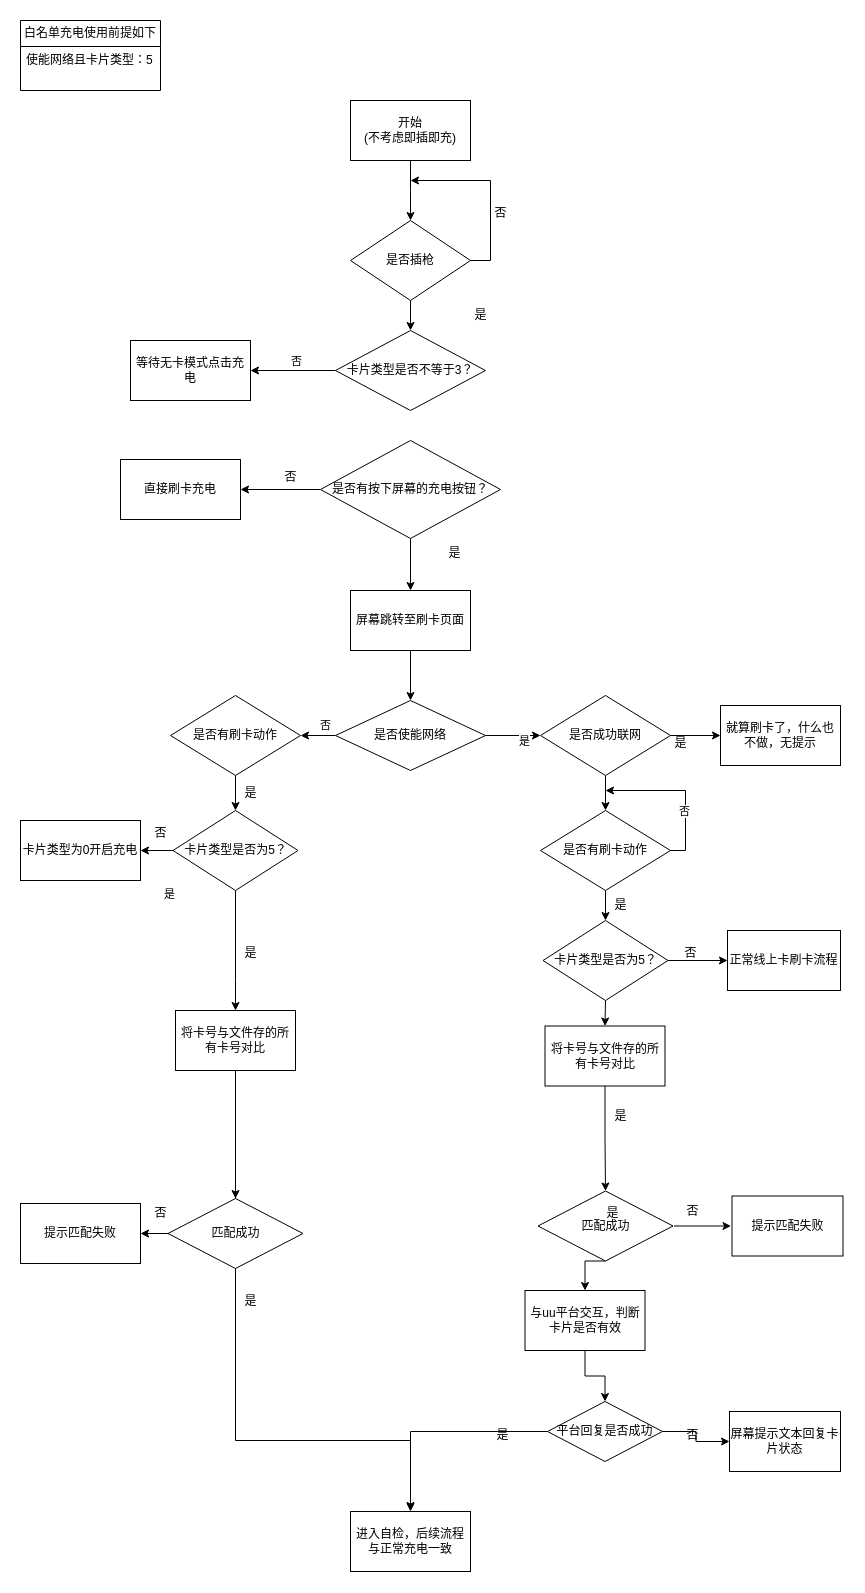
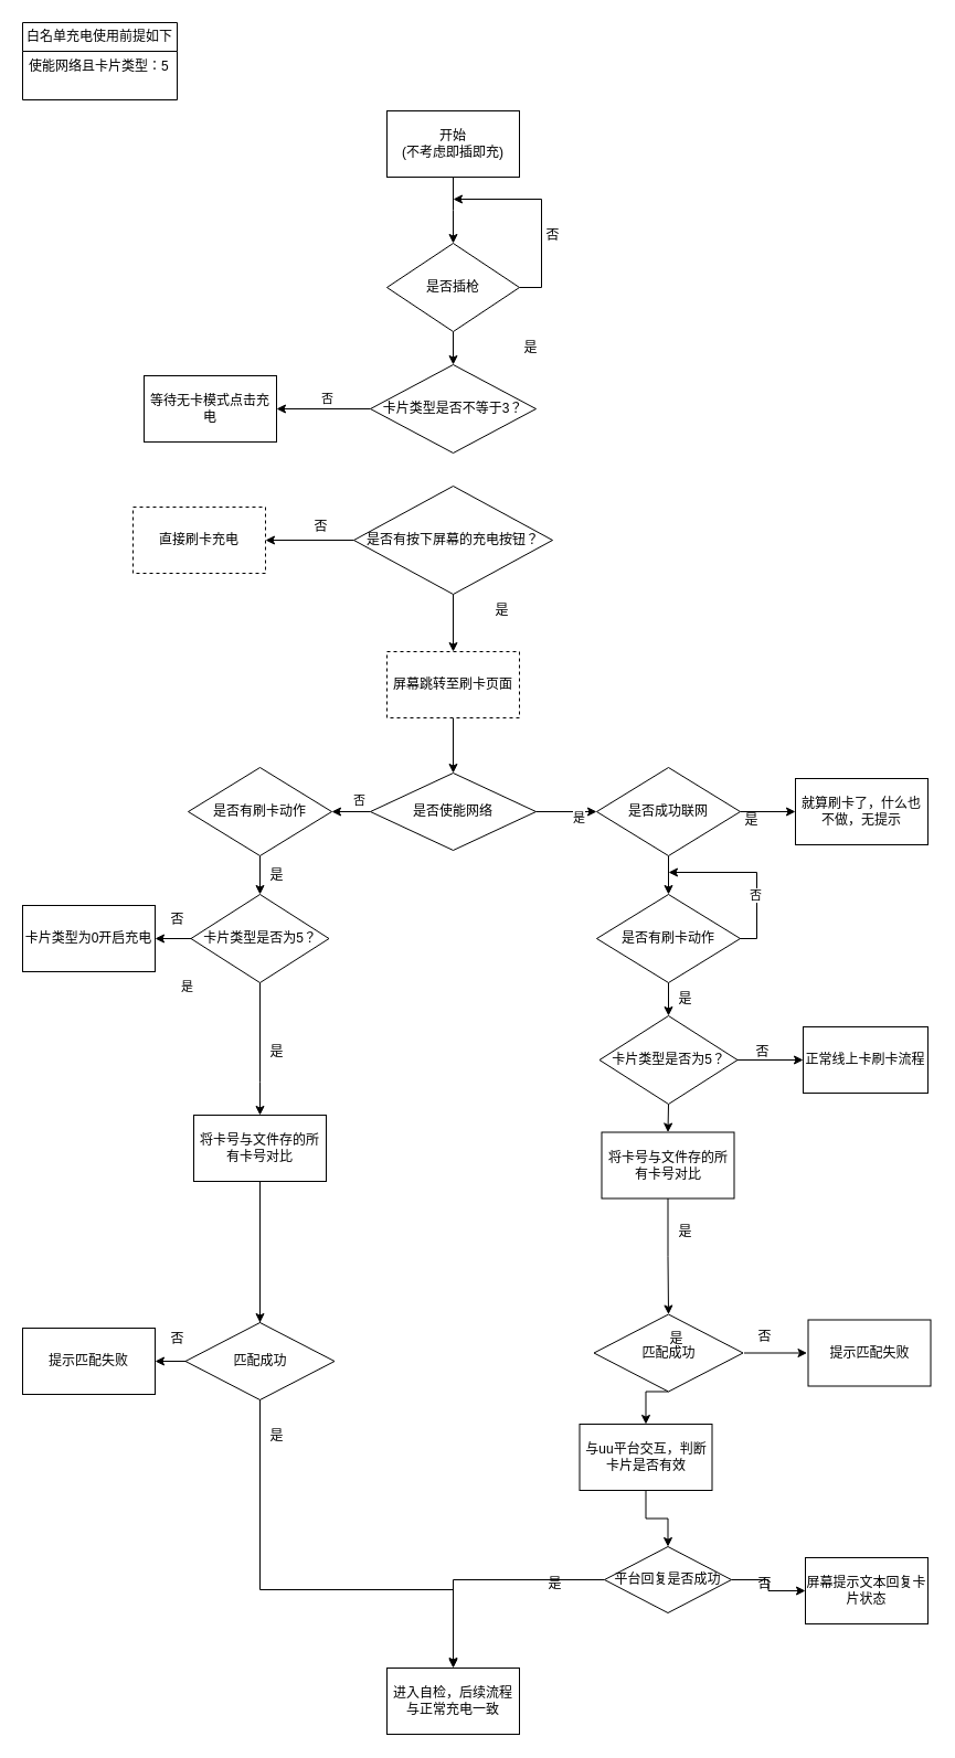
  <mxCell id="0" />
  <mxCell id="1" parent="0" />
  <mxCell id="2" value="" style="edgeStyle=orthogonalEdgeStyle;rounded=0;orthogonalLoop=1;jettySize=auto;html=1;" edge="1" parent="1" source="3"><mxGeometry relative="1" as="geometry"><mxPoint x="410" y="220" as="targetPoint" /></mxGeometry></mxCell>
  <mxCell id="3" value="开始&lt;div&gt;(不考虑即插即充)&lt;/div&gt;" style="rounded=0;whiteSpace=wrap;html=1;" vertex="1" parent="1"><mxGeometry x="350" y="100" width="120" height="60" as="geometry" /></mxCell>
  <mxCell id="4" value="白名单充电使用前提如下" style="swimlane;fontStyle=0;childLayout=stackLayout;horizontal=1;startSize=26;fillColor=none;horizontalStack=0;resizeParent=1;resizeParentMax=0;resizeLast=0;collapsible=1;marginBottom=0;whiteSpace=wrap;html=1;" vertex="1" parent="1"><mxGeometry width="140" height="70" as="geometry" x="20" y="20" /></mxCell>
  <mxCell id="5" value="使能网络且卡片类型：5" style="text;strokeColor=none;fillColor=none;align=left;verticalAlign=top;spacingLeft=4;spacingRight=4;overflow=hidden;rotatable=0;points=[[0,0.5],[1,0.5]];portConstraint=eastwest;whiteSpace=wrap;html=1;" vertex="1" parent="4"><mxGeometry y="26" width="140" height="44" as="geometry" /></mxCell>
  <mxCell id="6" style="edgeStyle=orthogonalEdgeStyle;rounded=0;orthogonalLoop=1;jettySize=auto;html=1;exitX=1;exitY=0.5;exitDx=0;exitDy=0;" edge="1" parent="1" source="8"><mxGeometry relative="1" as="geometry"><mxPoint x="410" y="180" as="targetPoint" /><Array as="points"><mxPoint x="490" y="260" /><mxPoint x="490" y="180" /></Array></mxGeometry></mxCell>
  <mxCell id="7" value="" style="edgeStyle=orthogonalEdgeStyle;rounded=0;orthogonalLoop=1;jettySize=auto;html=1;" edge="1" parent="1" source="8" target="19"><mxGeometry relative="1" as="geometry" /></mxCell>
  <mxCell id="8" value="是否插枪" style="rhombus;whiteSpace=wrap;html=1;" vertex="1" parent="1"><mxGeometry x="350" y="220" width="120" height="80" as="geometry" /></mxCell>
  <mxCell id="9" value="否" style="text;html=1;align=center;verticalAlign=middle;resizable=0;points=[];autosize=1;strokeColor=none;fillColor=none;" vertex="1" parent="1"><mxGeometry x="480" y="198" width="40" height="30" as="geometry" /></mxCell>
  <mxCell id="10" value="是" style="text;html=1;align=center;verticalAlign=middle;resizable=0;points=[];autosize=1;strokeColor=none;fillColor=none;" vertex="1" parent="1"><mxGeometry x="460" y="300" width="40" height="30" as="geometry" /></mxCell>
  <mxCell id="11" value="" style="edgeStyle=orthogonalEdgeStyle;rounded=0;orthogonalLoop=1;jettySize=auto;html=1;" edge="1" parent="1" source="13" target="16"><mxGeometry relative="1" as="geometry" /></mxCell>
  <mxCell id="12" value="" style="edgeStyle=orthogonalEdgeStyle;rounded=0;orthogonalLoop=1;jettySize=auto;html=1;" edge="1" parent="1" source="13" target="22"><mxGeometry relative="1" as="geometry" /></mxCell>
  <mxCell id="13" value="是否有按下屏幕的充电按钮？" style="rhombus;whiteSpace=wrap;html=1;" vertex="1" parent="1"><mxGeometry x="320" y="440" width="180" height="98" as="geometry" /></mxCell>
  <mxCell id="14" value="否" style="text;html=1;align=center;verticalAlign=middle;resizable=0;points=[];autosize=1;strokeColor=none;fillColor=none;" vertex="1" parent="1"><mxGeometry x="270" y="462" width="40" height="30" as="geometry" /></mxCell>
  <mxCell id="15" value="是" style="text;html=1;align=center;verticalAlign=middle;resizable=0;points=[];autosize=1;strokeColor=none;fillColor=none;" vertex="1" parent="1"><mxGeometry x="434" y="538" width="40" height="30" as="geometry" /></mxCell>
- <mxCell id="16" value="直接刷卡充电" style="rounded=0;whiteSpace=wrap;html=1;" vertex="1" parent="1"><mxGeometry x="120" y="459" width="120" height="60" as="geometry" /></mxCell>
+ <mxCell id="16" value="直接刷卡充电" style="rounded=0;whiteSpace=wrap;html=1;dashed=1;" vertex="1" parent="1"><mxGeometry x="120" y="459" width="120" height="60" as="geometry" /></mxCell>
  <mxCell id="17" value="" style="edgeStyle=orthogonalEdgeStyle;rounded=0;orthogonalLoop=1;jettySize=auto;html=1;" edge="1" parent="1" source="19" target="20"><mxGeometry relative="1" as="geometry" /></mxCell>
  <mxCell id="18" value="否" style="edgeLabel;html=1;align=center;verticalAlign=middle;resizable=0;points=[];" vertex="1" connectable="0" parent="17"><mxGeometry x="-0.06" y="1" relative="1" as="geometry"><mxPoint y="-11" as="offset" /></mxGeometry></mxCell>
  <mxCell id="19" value="卡片类型是否不等于3？" style="rhombus;whiteSpace=wrap;html=1;" vertex="1" parent="1"><mxGeometry x="335" y="330" width="150" height="80" as="geometry" /></mxCell>
  <mxCell id="20" value="等待无卡模式点击充电" style="whiteSpace=wrap;html=1;" vertex="1" parent="1"><mxGeometry x="130" y="340" width="120" height="60" as="geometry" /></mxCell>
  <mxCell id="21" value="" style="edgeStyle=orthogonalEdgeStyle;rounded=0;orthogonalLoop=1;jettySize=auto;html=1;" edge="1" parent="1" source="22" target="27"><mxGeometry relative="1" as="geometry" /></mxCell>
- <mxCell id="22" value="屏幕跳转至刷卡页面" style="whiteSpace=wrap;html=1;" vertex="1" parent="1"><mxGeometry x="350" y="590" width="120" height="60" as="geometry" /></mxCell>
+ <mxCell id="22" value="屏幕跳转至刷卡页面" style="whiteSpace=wrap;html=1;dashed=1;" vertex="1" parent="1"><mxGeometry x="350" y="590" width="120" height="60" as="geometry" /></mxCell>
  <mxCell id="23" value="" style="edgeStyle=orthogonalEdgeStyle;rounded=0;orthogonalLoop=1;jettySize=auto;html=1;" edge="1" parent="1" source="27"><mxGeometry relative="1" as="geometry"><mxPoint x="540" y="735" as="targetPoint" /></mxGeometry></mxCell>
  <mxCell id="24" value="是" style="edgeLabel;html=1;align=center;verticalAlign=middle;resizable=0;points=[];" vertex="1" connectable="0" parent="23"><mxGeometry x="-0.391" y="-1" relative="1" as="geometry"><mxPoint x="21" y="4" as="offset" /></mxGeometry></mxCell>
  <mxCell id="25" value="" style="edgeStyle=orthogonalEdgeStyle;rounded=0;orthogonalLoop=1;jettySize=auto;html=1;entryX=1;entryY=0.5;entryDx=0;entryDy=0;" edge="1" parent="1" source="27" target="29"><mxGeometry relative="1" as="geometry"><mxPoint x="240" y="735" as="targetPoint" /></mxGeometry></mxCell>
  <mxCell id="26" value="否" style="edgeLabel;html=1;align=center;verticalAlign=middle;resizable=0;points=[];" vertex="1" connectable="0" parent="25"><mxGeometry x="-0.016" y="-4" relative="1" as="geometry"><mxPoint x="7" y="-15" as="offset" /></mxGeometry></mxCell>
  <mxCell id="27" value="是否使能网络" style="rhombus;whiteSpace=wrap;html=1;" vertex="1" parent="1"><mxGeometry x="335" y="700" width="150" height="70" as="geometry" /></mxCell>
  <mxCell id="28" value="" style="edgeStyle=orthogonalEdgeStyle;rounded=0;orthogonalLoop=1;jettySize=auto;html=1;" edge="1" parent="1" source="29" target="36"><mxGeometry relative="1" as="geometry" /></mxCell>
  <mxCell id="29" value="是否有刷卡动作" style="rhombus;whiteSpace=wrap;html=1;" vertex="1" parent="1"><mxGeometry x="170" y="695" width="130" height="80" as="geometry" /></mxCell>
  <mxCell id="30" value="" style="edgeStyle=orthogonalEdgeStyle;rounded=0;orthogonalLoop=1;jettySize=auto;html=1;" edge="1" parent="1" source="32" target="49"><mxGeometry relative="1" as="geometry" /></mxCell>
  <mxCell id="31" value="" style="edgeStyle=orthogonalEdgeStyle;rounded=0;orthogonalLoop=1;jettySize=auto;html=1;" edge="1" parent="1" source="32" target="54"><mxGeometry relative="1" as="geometry" /></mxCell>
  <mxCell id="32" value="是否成功联网" style="rhombus;whiteSpace=wrap;html=1;" vertex="1" parent="1"><mxGeometry x="540" y="695" width="130" height="80" as="geometry" /></mxCell>
  <mxCell id="33" value="" style="edgeStyle=orthogonalEdgeStyle;rounded=0;orthogonalLoop=1;jettySize=auto;html=1;" edge="1" parent="1" source="36" target="37"><mxGeometry relative="1" as="geometry" /></mxCell>
  <mxCell id="34" value="" style="edgeStyle=orthogonalEdgeStyle;rounded=0;orthogonalLoop=1;jettySize=auto;html=1;entryX=0.5;entryY=0;entryDx=0;entryDy=0;" edge="1" parent="1" source="36" target="40"><mxGeometry relative="1" as="geometry"><Array as="points"><mxPoint x="235" y="980" /><mxPoint x="235" y="980" /></Array></mxGeometry></mxCell>
  <mxCell id="35" value="是" style="edgeLabel;html=1;align=center;verticalAlign=middle;resizable=0;points=[];" vertex="1" connectable="0" parent="34"><mxGeometry x="-0.311" y="2" relative="1" as="geometry"><mxPoint x="-69" y="-38" as="offset" /></mxGeometry></mxCell>
  <mxCell id="36" value="卡片类型是否为5？" style="rhombus;whiteSpace=wrap;html=1;" vertex="1" parent="1"><mxGeometry x="172.5" y="810" width="125" height="80" as="geometry" /></mxCell>
  <mxCell id="37" value="卡片类型为0开启充电" style="whiteSpace=wrap;html=1;" vertex="1" parent="1"><mxGeometry y="820" width="120" height="60" as="geometry" x="20" /></mxCell>
  <mxCell id="38" value="否" style="text;html=1;align=center;verticalAlign=middle;resizable=0;points=[];autosize=1;strokeColor=none;fillColor=none;" vertex="1" parent="1"><mxGeometry x="140" y="818" width="40" height="30" as="geometry" /></mxCell>
  <mxCell id="39" value="" style="edgeStyle=orthogonalEdgeStyle;rounded=0;orthogonalLoop=1;jettySize=auto;html=1;" edge="1" parent="1" source="40" target="43"><mxGeometry relative="1" as="geometry" /></mxCell>
  <mxCell id="40" value="将卡号与文件存的所有卡号对比" style="whiteSpace=wrap;html=1;" vertex="1" parent="1"><mxGeometry x="175" y="1010" width="120" height="60" as="geometry" /></mxCell>
  <mxCell id="41" value="" style="edgeStyle=orthogonalEdgeStyle;rounded=0;orthogonalLoop=1;jettySize=auto;html=1;" edge="1" parent="1" source="43" target="44"><mxGeometry relative="1" as="geometry" /></mxCell>
  <mxCell id="42" value="" style="edgeStyle=orthogonalEdgeStyle;rounded=0;orthogonalLoop=1;jettySize=auto;html=1;" edge="1" parent="1"><mxGeometry relative="1" as="geometry"><mxPoint x="235" y="1179" as="sourcePoint" /><mxPoint x="410" y="1510" as="targetPoint" /><Array as="points"><mxPoint x="235" y="1440" /><mxPoint x="410" y="1440" /></Array></mxGeometry></mxCell>
  <mxCell id="43" value="匹配成功" style="rhombus;whiteSpace=wrap;html=1;" vertex="1" parent="1"><mxGeometry x="167.5" y="1198" width="135" height="70" as="geometry" /></mxCell>
  <mxCell id="44" value="提示匹配失败" style="whiteSpace=wrap;html=1;" vertex="1" parent="1"><mxGeometry y="1203" width="120" height="60" as="geometry" x="20" /></mxCell>
  <mxCell id="45" value="否" style="text;html=1;align=center;verticalAlign=middle;resizable=0;points=[];autosize=1;strokeColor=none;fillColor=none;" vertex="1" parent="1"><mxGeometry x="140" y="1198" width="40" height="30" as="geometry" /></mxCell>
  <mxCell id="46" value="进入自检，后续流程与正常充电一致" style="whiteSpace=wrap;html=1;" vertex="1" parent="1"><mxGeometry x="350" y="1511" width="120" height="60" as="geometry" /></mxCell>
  <mxCell id="47" value="是" style="text;html=1;align=center;verticalAlign=middle;resizable=0;points=[];autosize=1;strokeColor=none;fillColor=none;" vertex="1" parent="1"><mxGeometry x="230" y="778" width="40" height="30" as="geometry" /></mxCell>
  <mxCell id="48" value="是" style="text;html=1;align=center;verticalAlign=middle;resizable=0;points=[];autosize=1;strokeColor=none;fillColor=none;" vertex="1" parent="1"><mxGeometry x="230" y="1286" width="40" height="30" as="geometry" /></mxCell>
  <mxCell id="49" value="就算刷卡了，什么也不做，无提示" style="whiteSpace=wrap;html=1;" vertex="1" parent="1"><mxGeometry x="720" y="705" width="120" height="60" as="geometry" /></mxCell>
  <mxCell id="50" value="是" style="text;html=1;align=center;verticalAlign=middle;resizable=0;points=[];autosize=1;strokeColor=none;fillColor=none;" vertex="1" parent="1"><mxGeometry x="660" y="728" width="40" height="30" as="geometry" /></mxCell>
  <mxCell id="51" value="" style="edgeStyle=orthogonalEdgeStyle;rounded=0;orthogonalLoop=1;jettySize=auto;html=1;" edge="1" parent="1" source="54" target="57"><mxGeometry relative="1" as="geometry" /></mxCell>
  <mxCell id="52" style="edgeStyle=orthogonalEdgeStyle;rounded=0;orthogonalLoop=1;jettySize=auto;html=1;exitX=1;exitY=0.5;exitDx=0;exitDy=0;" edge="1" parent="1"><mxGeometry relative="1" as="geometry"><mxPoint x="605" y="790" as="targetPoint" /><mxPoint x="665" y="850" as="sourcePoint" /><Array as="points"><mxPoint x="685" y="850" /><mxPoint x="685" y="790" /></Array></mxGeometry></mxCell>
  <mxCell id="53" value="否" style="edgeLabel;html=1;align=center;verticalAlign=middle;resizable=0;points=[];" vertex="1" connectable="0" parent="52"><mxGeometry x="-0.253" y="2" relative="1" as="geometry"><mxPoint as="offset" /></mxGeometry></mxCell>
  <mxCell id="54" value="是否有刷卡动作" style="rhombus;whiteSpace=wrap;html=1;" vertex="1" parent="1"><mxGeometry x="540" y="810" width="130" height="80" as="geometry" /></mxCell>
  <mxCell id="55" value="" style="edgeStyle=orthogonalEdgeStyle;rounded=0;orthogonalLoop=1;jettySize=auto;html=1;" edge="1" parent="1" source="57" target="59"><mxGeometry relative="1" as="geometry" /></mxCell>
  <mxCell id="56" style="edgeStyle=orthogonalEdgeStyle;rounded=0;orthogonalLoop=1;jettySize=auto;html=1;exitX=0.5;exitY=1;exitDx=0;exitDy=0;entryX=0.5;entryY=0;entryDx=0;entryDy=0;" edge="1" parent="1" source="57" target="69"><mxGeometry relative="1" as="geometry" /></mxCell>
  <mxCell id="57" value="卡片类型是否为5？" style="rhombus;whiteSpace=wrap;html=1;" vertex="1" parent="1"><mxGeometry x="542.5" y="920" width="125" height="80" as="geometry" /></mxCell>
  <mxCell id="58" value="是" style="text;html=1;align=center;verticalAlign=middle;resizable=0;points=[];autosize=1;strokeColor=none;fillColor=none;" vertex="1" parent="1"><mxGeometry x="600" y="890" width="40" height="30" as="geometry" /></mxCell>
  <mxCell id="59" value="正常线上卡刷卡流程" style="whiteSpace=wrap;html=1;" vertex="1" parent="1"><mxGeometry x="727" y="930" width="113" height="60" as="geometry" /></mxCell>
  <mxCell id="60" value="否" style="text;html=1;align=center;verticalAlign=middle;resizable=0;points=[];autosize=1;strokeColor=none;fillColor=none;" vertex="1" parent="1"><mxGeometry x="670" y="938" width="40" height="30" as="geometry" /></mxCell>
  <mxCell id="61" value="" style="edgeStyle=orthogonalEdgeStyle;rounded=0;orthogonalLoop=1;jettySize=auto;html=1;" edge="1" parent="1" source="62" target="65"><mxGeometry relative="1" as="geometry" /></mxCell>
  <mxCell id="62" value="与uu平台交互，判断卡片是否有效" style="whiteSpace=wrap;html=1;" vertex="1" parent="1"><mxGeometry x="524.5" y="1290" width="120" height="60" as="geometry" /></mxCell>
  <mxCell id="63" value="" style="edgeStyle=orthogonalEdgeStyle;rounded=0;orthogonalLoop=1;jettySize=auto;html=1;" edge="1" parent="1" source="65" target="67"><mxGeometry relative="1" as="geometry" /></mxCell>
  <mxCell id="64" style="edgeStyle=orthogonalEdgeStyle;rounded=0;orthogonalLoop=1;jettySize=auto;html=1;entryX=0.5;entryY=0;entryDx=0;entryDy=0;" edge="1" parent="1" source="65" target="46"><mxGeometry relative="1" as="geometry" /></mxCell>
  <mxCell id="65" value="平台回复是否成功" style="rhombus;whiteSpace=wrap;html=1;" vertex="1" parent="1"><mxGeometry x="547" y="1401" width="115" height="60" as="geometry" /></mxCell>
  <mxCell id="66" value="是" style="text;html=1;align=center;verticalAlign=middle;resizable=0;points=[];autosize=1;strokeColor=none;fillColor=none;" vertex="1" parent="1"><mxGeometry x="230" y="938" width="40" height="30" as="geometry" /></mxCell>
  <mxCell id="67" value="屏幕提示文本回复卡片状态" style="whiteSpace=wrap;html=1;" vertex="1" parent="1"><mxGeometry x="729" y="1411" width="111" height="60" as="geometry" /></mxCell>
  <mxCell id="68" value="" style="edgeStyle=orthogonalEdgeStyle;rounded=0;orthogonalLoop=1;jettySize=auto;html=1;" edge="1" parent="1" source="69" target="72"><mxGeometry relative="1" as="geometry" /></mxCell>
  <mxCell id="69" value="将卡号与文件存的所有卡号对比" style="whiteSpace=wrap;html=1;" vertex="1" parent="1"><mxGeometry x="544.5" y="1025.5" width="120" height="60" as="geometry" /></mxCell>
  <mxCell id="70" value="" style="edgeStyle=orthogonalEdgeStyle;rounded=0;orthogonalLoop=1;jettySize=auto;html=1;" edge="1" parent="1"><mxGeometry relative="1" as="geometry"><mxPoint x="673.5" y="1225.5" as="sourcePoint" /><mxPoint x="730.5" y="1225.5" as="targetPoint" /></mxGeometry></mxCell>
  <mxCell id="71" style="edgeStyle=orthogonalEdgeStyle;rounded=0;orthogonalLoop=1;jettySize=auto;html=1;exitX=0.5;exitY=1;exitDx=0;exitDy=0;entryX=0.5;entryY=0;entryDx=0;entryDy=0;" edge="1" parent="1" source="72" target="62"><mxGeometry relative="1" as="geometry" /></mxCell>
  <mxCell id="72" value="匹配成功" style="rhombus;whiteSpace=wrap;html=1;" vertex="1" parent="1"><mxGeometry x="537.5" y="1190.5" width="135" height="70" as="geometry" /></mxCell>
  <mxCell id="73" value="提示匹配失败" style="whiteSpace=wrap;html=1;" vertex="1" parent="1"><mxGeometry x="731.5" y="1195.5" width="111" height="60" as="geometry" /></mxCell>
  <mxCell id="74" value="否" style="text;html=1;align=center;verticalAlign=middle;resizable=0;points=[];autosize=1;strokeColor=none;fillColor=none;" vertex="1" parent="1"><mxGeometry x="672" y="1195.5" width="40" height="30" as="geometry" /></mxCell>
  <mxCell id="75" value="是" style="text;html=1;align=center;verticalAlign=middle;resizable=0;points=[];autosize=1;strokeColor=none;fillColor=none;" vertex="1" parent="1"><mxGeometry x="600" y="1100.5" width="40" height="30" as="geometry" /></mxCell>
  <mxCell id="76" value="是" style="text;html=1;align=center;verticalAlign=middle;resizable=0;points=[];autosize=1;strokeColor=none;fillColor=none;" vertex="1" parent="1"><mxGeometry x="592" y="1198" width="40" height="30" as="geometry" /></mxCell>
  <mxCell id="77" value="是" style="text;html=1;align=center;verticalAlign=middle;resizable=0;points=[];autosize=1;strokeColor=none;fillColor=none;" vertex="1" parent="1"><mxGeometry x="482" y="1420" width="40" height="30" as="geometry" /></mxCell>
  <mxCell id="78" value="否" style="text;html=1;align=center;verticalAlign=middle;resizable=0;points=[];autosize=1;strokeColor=none;fillColor=none;" vertex="1" parent="1"><mxGeometry x="672" y="1420" width="40" height="30" as="geometry" /></mxCell>
